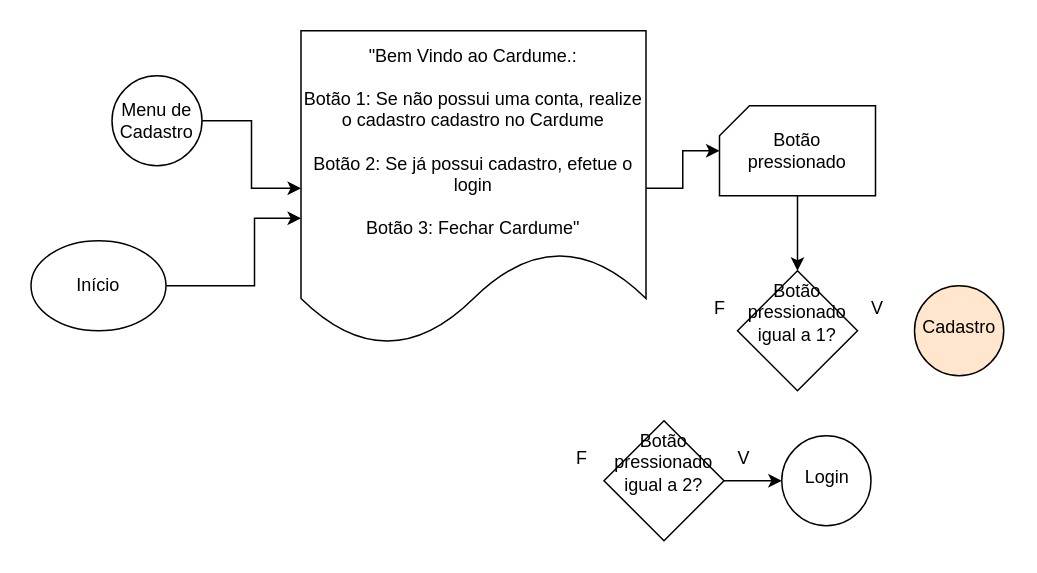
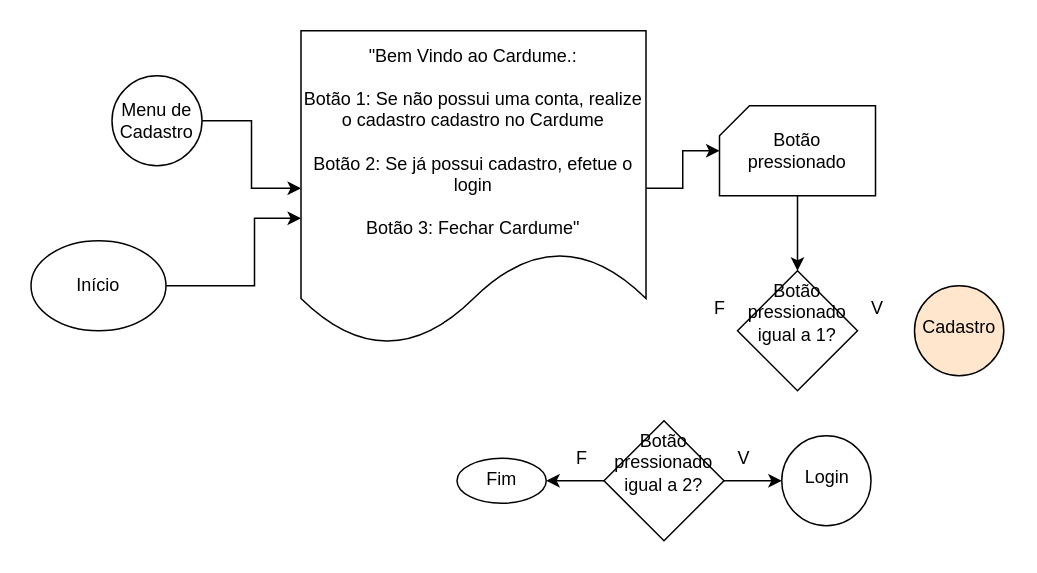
  <mxCell id="0" />
  <mxCell id="1" parent="0" />
  <mxCell id="2" value="" style="edgeStyle=orthogonalEdgeStyle;rounded=0;orthogonalLoop=1;jettySize=auto;html=1;" parent="1" source="3" target="5" edge="1"><mxGeometry relative="1" as="geometry" /></mxCell>
  <mxCell id="3" value="&quot;Bem Vindo ao Cardume.:&lt;div&gt;&lt;span style=&quot;background-color: transparent; color: light-dark(rgb(0, 0, 0), rgb(255, 255, 255));&quot;&gt;&lt;br&gt;&lt;/span&gt;&lt;/div&gt;&lt;div&gt;&lt;span style=&quot;background-color: transparent; color: light-dark(rgb(0, 0, 0), rgb(255, 255, 255));&quot;&gt;Botão 1: Se não possui uma conta, realize o cadastro cadastro no Cardume&lt;/span&gt;&lt;/div&gt;&lt;div&gt;&lt;span style=&quot;background-color: transparent; color: light-dark(rgb(0, 0, 0), rgb(255, 255, 255));&quot;&gt;&lt;br&gt;&lt;/span&gt;&lt;/div&gt;&lt;div&gt;&lt;span style=&quot;background-color: transparent; color: light-dark(rgb(0, 0, 0), rgb(255, 255, 255));&quot;&gt;Botão 2: Se já possui cadastro, efetue o login&lt;/span&gt;&lt;/div&gt;&lt;div&gt;&lt;span style=&quot;background-color: transparent; color: light-dark(rgb(0, 0, 0), rgb(255, 255, 255));&quot;&gt;&lt;br&gt;&lt;/span&gt;&lt;/div&gt;&lt;div&gt;&lt;span style=&quot;background-color: transparent; color: light-dark(rgb(0, 0, 0), rgb(255, 255, 255));&quot;&gt;Botão 3: Fechar Cardume&quot;&lt;/span&gt;&lt;/div&gt;" style="shape=document;whiteSpace=wrap;html=1;boundedLbl=1;" parent="1" vertex="1"><mxGeometry x="200" y="20" width="230" height="210" as="geometry" /></mxCell>
  <mxCell id="4" value="" style="group" parent="1" vertex="1" connectable="0"><mxGeometry x="479" y="70" width="104" height="60" as="geometry" /></mxCell>
  <mxCell id="5" value="" style="verticalLabelPosition=bottom;verticalAlign=top;html=1;shape=card;whiteSpace=wrap;size=20;arcSize=12;" parent="4" vertex="1"><mxGeometry width="104" height="60" as="geometry" /></mxCell>
  <mxCell id="6" value="Botão pressionado" style="text;html=1;align=center;verticalAlign=middle;whiteSpace=wrap;rounded=0;" parent="4" vertex="1"><mxGeometry x="22" y="15" width="60" height="30" as="geometry" /></mxCell>
  <mxCell id="7" value="" style="edgeStyle=orthogonalEdgeStyle;rounded=0;orthogonalLoop=1;jettySize=auto;html=1;" parent="1" source="8" target="3" edge="1"><mxGeometry relative="1" as="geometry"><Array as="points"><mxPoint x="169" y="190" /><mxPoint x="169" y="145" /></Array></mxGeometry></mxCell>
  <mxCell id="8" value="Início" style="ellipse;whiteSpace=wrap;html=1;" parent="1" vertex="1"><mxGeometry x="20" y="160" width="90" height="60" as="geometry" /></mxCell>
  <mxCell id="9" value="" style="edgeStyle=orthogonalEdgeStyle;rounded=0;orthogonalLoop=1;jettySize=auto;html=1;entryX=0.5;entryY=0;entryDx=0;entryDy=0;" parent="1" source="5" target="17" edge="1"><mxGeometry relative="1" as="geometry"><mxPoint x="531" y="180" as="targetPoint" /></mxGeometry></mxCell>
  <mxCell id="10" style="edgeStyle=orthogonalEdgeStyle;rounded=0;orthogonalLoop=1;jettySize=auto;html=1;exitX=1;exitY=0.5;exitDx=0;exitDy=0;entryX=0;entryY=0.5;entryDx=0;entryDy=0;" parent="1" source="11" target="3" edge="1"><mxGeometry relative="1" as="geometry" /></mxCell>
  <mxCell id="11" value="Menu de Cadastro" style="ellipse;whiteSpace=wrap;html=1;" parent="1" vertex="1"><mxGeometry x="74" y="50" width="60" height="60" as="geometry" /></mxCell>
  <mxCell id="12" value="" style="edgeStyle=orthogonalEdgeStyle;rounded=0;orthogonalLoop=1;jettySize=auto;html=1;" parent="1" source="14" target="15" edge="1"><mxGeometry relative="1" as="geometry" /></mxCell>
+ <mxCell id="13" style="edgeStyle=orthogonalEdgeStyle;rounded=0;orthogonalLoop=1;jettySize=auto;html=1;exitX=0;exitY=0.5;exitDx=0;exitDy=0;entryX=1;entryY=0.5;entryDx=0;entryDy=0;" edge="1" parent="1" source="14" target="19"><mxGeometry relative="1" as="geometry" /></mxCell>
  <mxCell id="14" value="Botão pressionado igual a 2?" style="rhombus;whiteSpace=wrap;html=1;verticalAlign=top;arcSize=12;" parent="1" vertex="1"><mxGeometry x="402" y="280" width="80" height="80" as="geometry" /></mxCell>
  <mxCell id="15" value="&lt;div&gt;&lt;br&gt;&lt;/div&gt;Login" style="ellipse;whiteSpace=wrap;html=1;verticalAlign=top;arcSize=12;" parent="1" vertex="1"><mxGeometry x="520.5" y="290" width="59.5" height="60" as="geometry" /></mxCell>
  <mxCell id="16" value="V" style="text;html=1;align=center;verticalAlign=middle;resizable=0;points=[];autosize=1;strokeColor=none;fillColor=none;" parent="1" vertex="1"><mxGeometry x="480" y="290" width="30" height="30" as="geometry" /></mxCell>
  <mxCell id="17" value="&lt;div&gt;Botão pressionado igual a 1?&lt;/div&gt;" style="rhombus;whiteSpace=wrap;html=1;verticalAlign=top;arcSize=12;" parent="1" vertex="1"><mxGeometry x="491" y="180" width="80" height="80" as="geometry" /></mxCell>
  <mxCell id="18" value="V" style="text;html=1;align=center;verticalAlign=middle;resizable=0;points=[];autosize=1;strokeColor=none;fillColor=none;" parent="1" vertex="1"><mxGeometry x="569" y="190" width="30" height="30" as="geometry" /></mxCell>
+ <mxCell id="19" value="&lt;div&gt;&lt;span style=&quot;background-color: transparent; color: light-dark(rgb(0, 0, 0), rgb(255, 255, 255));&quot;&gt;Fim&lt;/span&gt;&lt;/div&gt;" style="ellipse;whiteSpace=wrap;html=1;verticalAlign=top;arcSize=12;" parent="1" vertex="1"><mxGeometry x="304" y="305" width="59.5" height="30" as="geometry" /></mxCell>
  <mxCell id="20" value="F" style="text;html=1;align=center;verticalAlign=middle;resizable=0;points=[];autosize=1;strokeColor=none;fillColor=none;" parent="1" vertex="1"><mxGeometry x="464" y="190" width="30" height="30" as="geometry" /></mxCell>
  <mxCell id="21" value="F" style="text;html=1;align=center;verticalAlign=middle;resizable=0;points=[];autosize=1;strokeColor=none;fillColor=none;" parent="1" vertex="1"><mxGeometry x="372" y="290" width="30" height="30" as="geometry" /></mxCell>
  <mxCell id="22" value="&lt;div&gt;&lt;br&gt;&lt;/div&gt;&lt;div&gt;Cadastro&lt;/div&gt;" style="ellipse;whiteSpace=wrap;html=1;verticalAlign=top;arcSize=12;fillColor=#ffe6cc;" parent="1" vertex="1"><mxGeometry x="609" y="190" width="59.5" height="60" as="geometry" /></mxCell>
